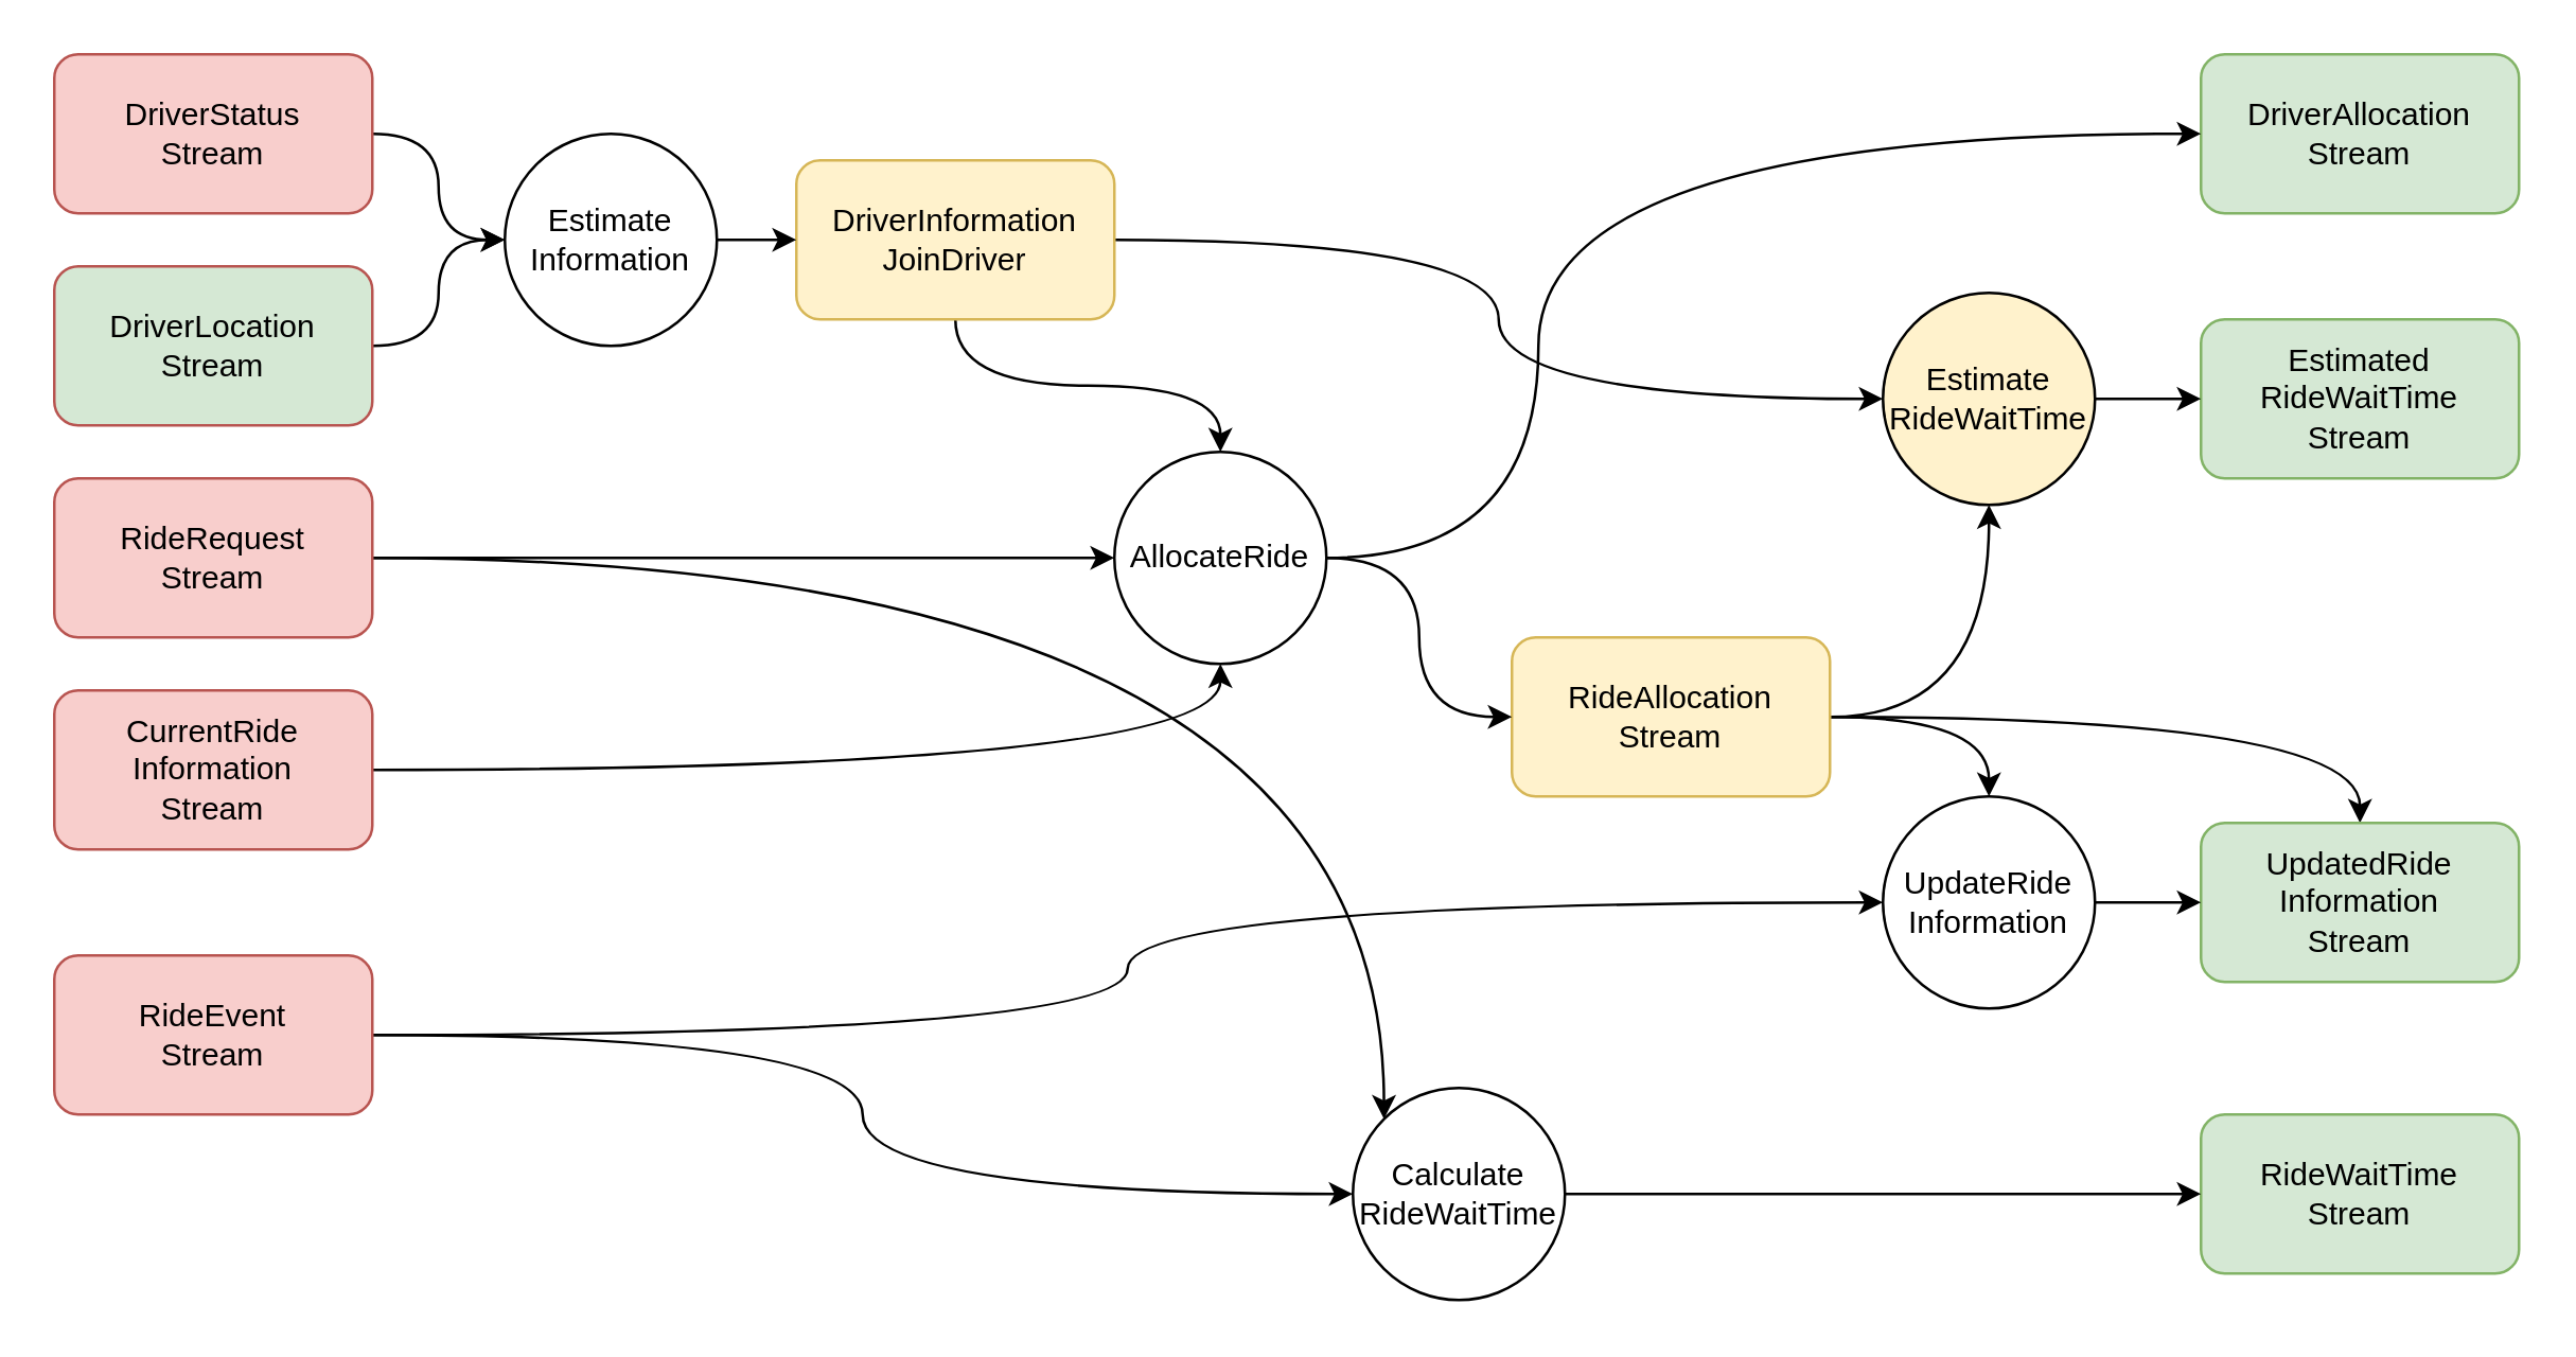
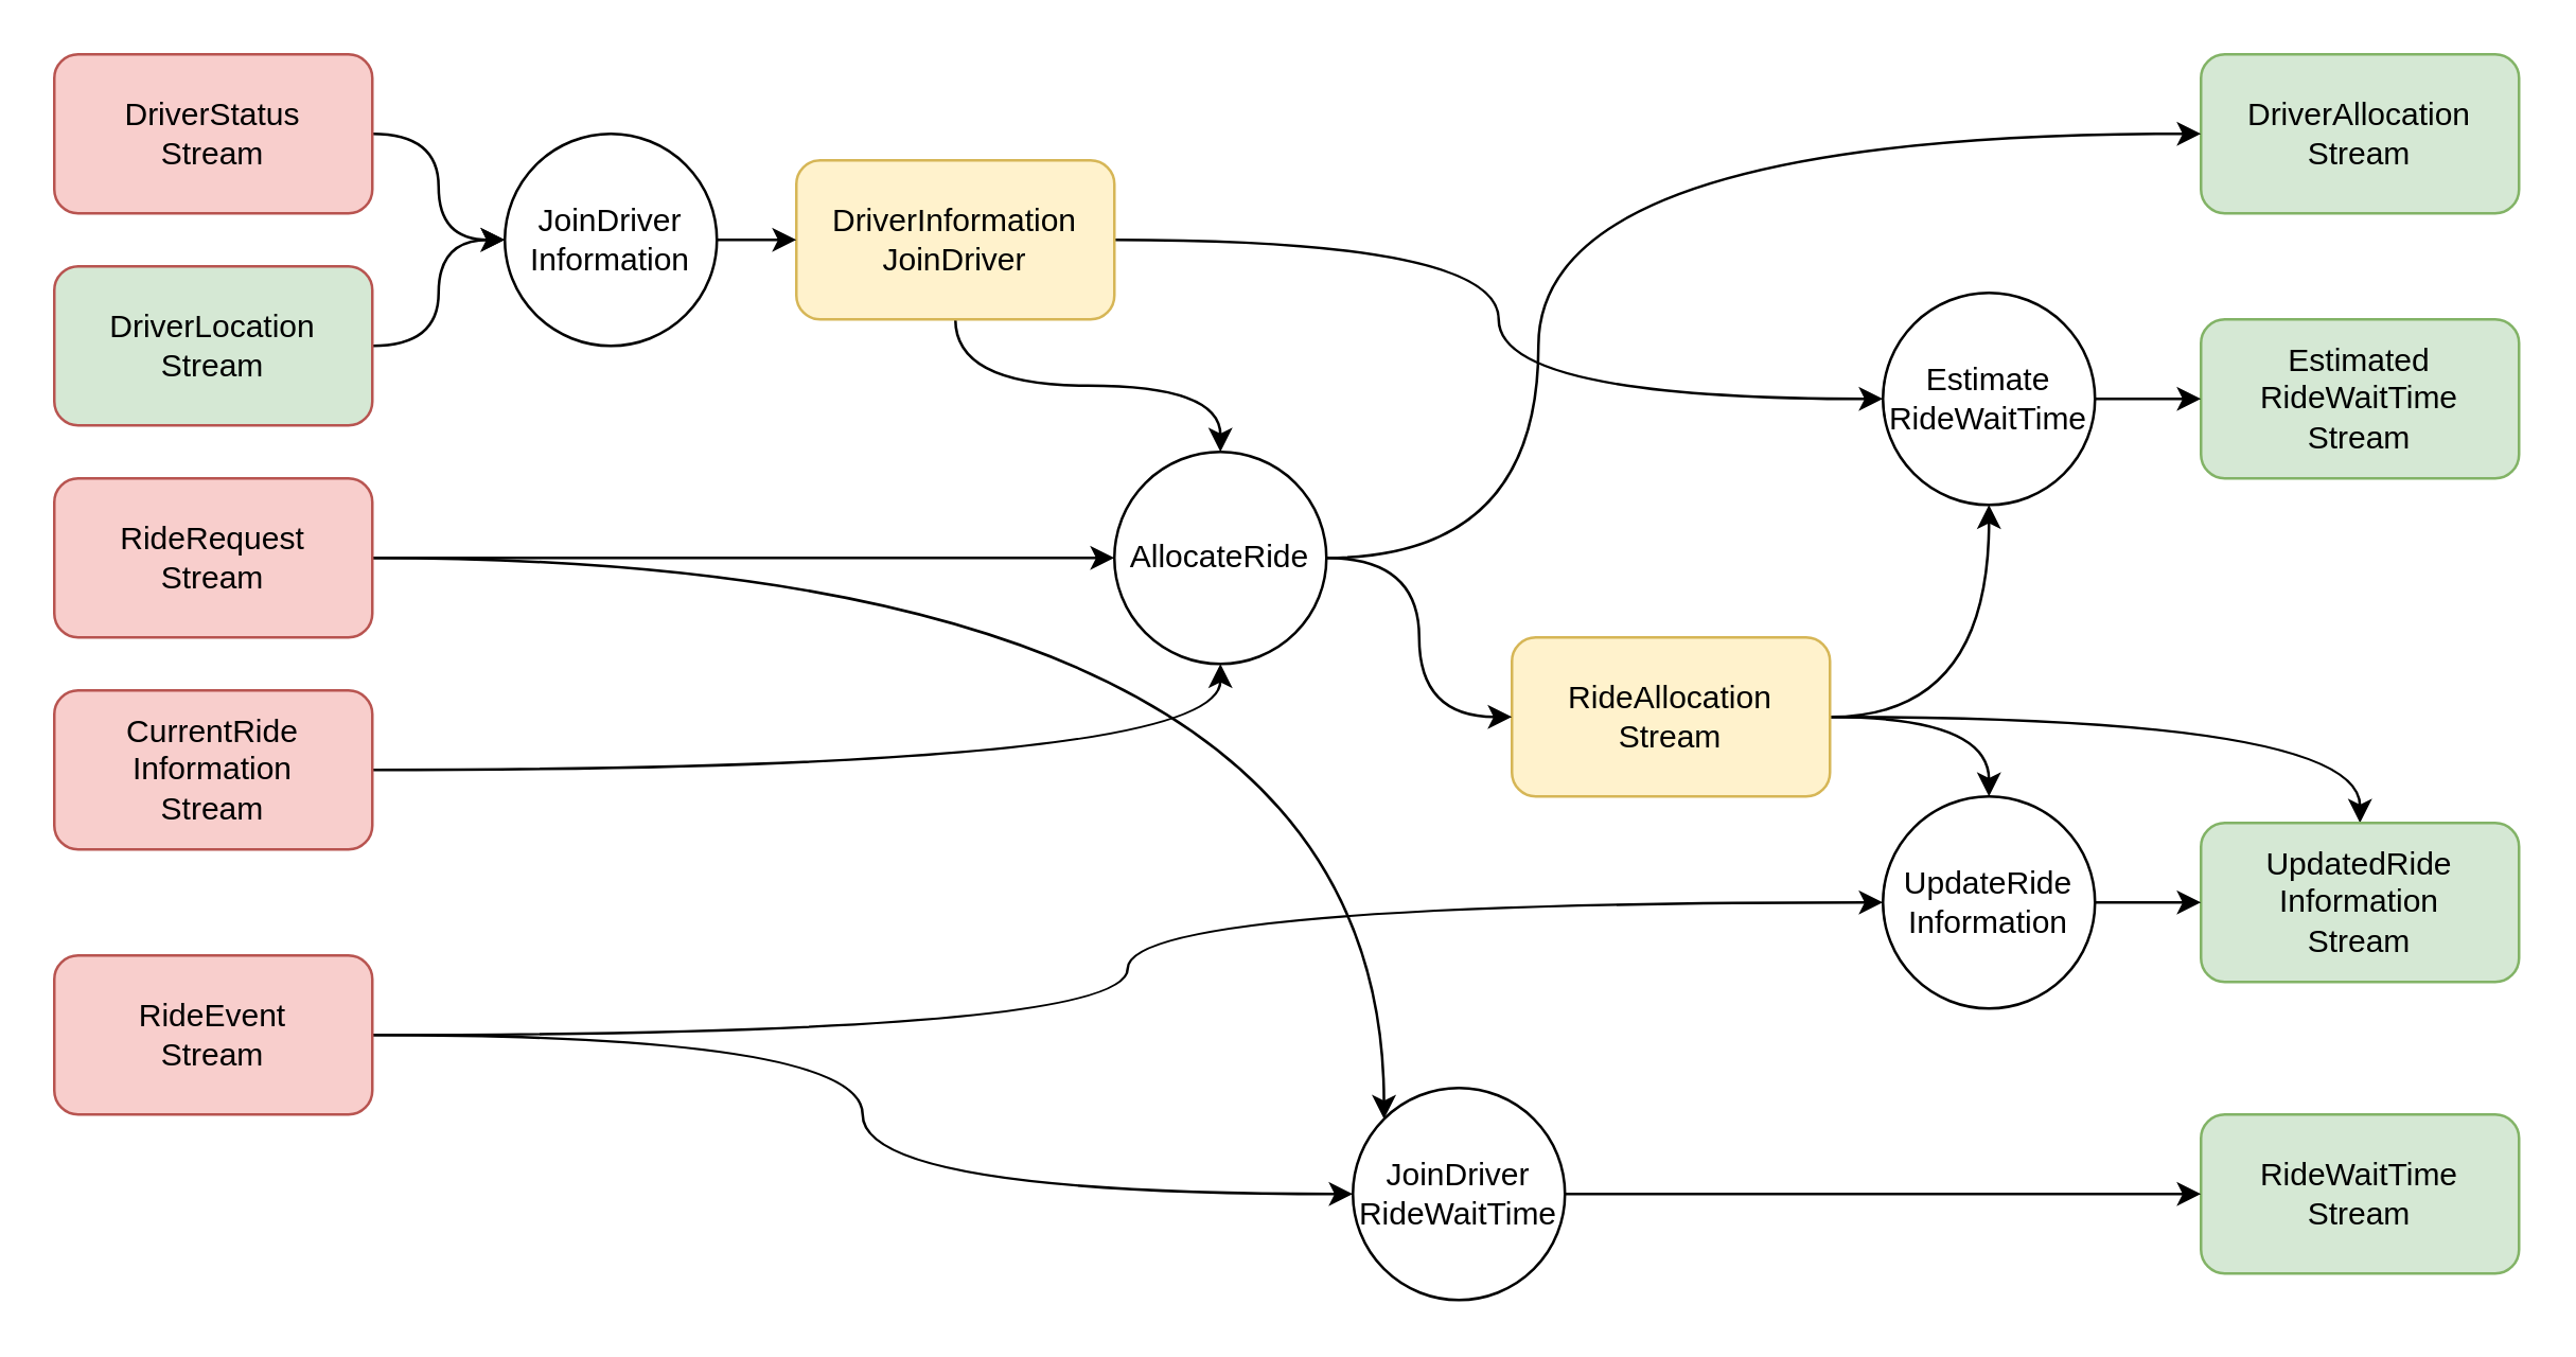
  <mxCell id="0" />
  <mxCell id="1" parent="0" />
  <mxCell id="2" style="edgeStyle=orthogonalEdgeStyle;rounded=0;orthogonalLoop=1;jettySize=auto;html=1;" parent="1" edge="1"><mxGeometry relative="1" as="geometry"><mxPoint x="75" y="30" as="sourcePoint" /></mxGeometry></mxCell>
  <mxCell id="3" style="edgeStyle=orthogonalEdgeStyle;rounded=0;orthogonalLoop=1;jettySize=auto;html=1;curved=1;" parent="1" edge="1"><mxGeometry relative="1" as="geometry"><mxPoint x="210" y="130" as="sourcePoint" /></mxGeometry></mxCell>
  <mxCell id="4" style="edgeStyle=orthogonalEdgeStyle;rounded=0;orthogonalLoop=1;jettySize=auto;html=1;entryX=0;entryY=0.5;entryDx=0;entryDy=0;curved=1;" parent="1" edge="1"><mxGeometry relative="1" as="geometry"><mxPoint x="210" y="130" as="sourcePoint" /></mxGeometry></mxCell>
  <mxCell id="5" style="edgeStyle=orthogonalEdgeStyle;curved=1;rounded=0;orthogonalLoop=1;jettySize=auto;html=1;" parent="1" source="6" target="28" edge="1"><mxGeometry relative="1" as="geometry" /></mxCell>
  <mxCell id="6" value="&lt;div&gt;DriverStatus&lt;/div&gt;&lt;div&gt;Stream&lt;/div&gt;" style="rounded=1;whiteSpace=wrap;html=1;fillColor=#f8cecc;strokeColor=#b85450;" parent="1" vertex="1"><mxGeometry x="20" y="20" width="120" height="60" as="geometry" /></mxCell>
  <mxCell id="7" style="edgeStyle=orthogonalEdgeStyle;curved=1;rounded=0;orthogonalLoop=1;jettySize=auto;html=1;" parent="1" source="8" target="28" edge="1"><mxGeometry relative="1" as="geometry" /></mxCell>
  <mxCell id="8" value="&lt;div&gt;DriverLocation&lt;/div&gt;&lt;div&gt;Stream&lt;br&gt;&lt;/div&gt;" style="rounded=1;whiteSpace=wrap;html=1;fillColor=#d5e8d4;strokeColor=#b85450;" parent="1" vertex="1"><mxGeometry x="20" y="100" width="120" height="60" as="geometry" /></mxCell>
  <mxCell id="9" style="edgeStyle=orthogonalEdgeStyle;curved=1;rounded=0;orthogonalLoop=1;jettySize=auto;html=1;" parent="1" source="11" target="31" edge="1"><mxGeometry relative="1" as="geometry" /></mxCell>
  <mxCell id="10" style="edgeStyle=orthogonalEdgeStyle;curved=1;rounded=0;orthogonalLoop=1;jettySize=auto;html=1;entryX=0;entryY=0;entryDx=0;entryDy=0;" parent="1" source="11" target="33" edge="1"><mxGeometry relative="1" as="geometry" /></mxCell>
  <mxCell id="11" value="&lt;div&gt;RideRequest&lt;/div&gt;&lt;div&gt;Stream&lt;br&gt;&lt;/div&gt;" style="rounded=1;whiteSpace=wrap;html=1;fillColor=#f8cecc;strokeColor=#b85450;" parent="1" vertex="1"><mxGeometry x="20" y="180" width="120" height="60" as="geometry" /></mxCell>
  <mxCell id="12" style="edgeStyle=orthogonalEdgeStyle;curved=1;rounded=0;orthogonalLoop=1;jettySize=auto;html=1;" parent="1" source="13" target="31" edge="1"><mxGeometry relative="1" as="geometry" /></mxCell>
  <mxCell id="13" value="&lt;div&gt;CurrentRide&lt;/div&gt;&lt;div&gt;Information&lt;/div&gt;&lt;div&gt;Stream&lt;br&gt;&lt;/div&gt;" style="rounded=1;whiteSpace=wrap;html=1;fillColor=#f8cecc;strokeColor=#b85450;" parent="1" vertex="1"><mxGeometry x="20" y="260" width="120" height="60" as="geometry" /></mxCell>
  <mxCell id="14" style="edgeStyle=orthogonalEdgeStyle;curved=1;rounded=0;orthogonalLoop=1;jettySize=auto;html=1;entryX=0;entryY=0.5;entryDx=0;entryDy=0;" parent="1" source="16" target="35" edge="1"><mxGeometry relative="1" as="geometry" /></mxCell>
  <mxCell id="15" style="edgeStyle=orthogonalEdgeStyle;curved=1;rounded=0;orthogonalLoop=1;jettySize=auto;html=1;" parent="1" source="16" target="33" edge="1"><mxGeometry relative="1" as="geometry" /></mxCell>
  <mxCell id="16" value="&lt;div&gt;RideEvent&lt;/div&gt;&lt;div&gt;Stream&lt;br&gt;&lt;/div&gt;" style="rounded=1;whiteSpace=wrap;html=1;fillColor=#f8cecc;strokeColor=#b85450;" parent="1" vertex="1"><mxGeometry x="20" y="360" width="120" height="60" as="geometry" /></mxCell>
  <mxCell id="17" style="edgeStyle=orthogonalEdgeStyle;curved=1;rounded=0;orthogonalLoop=1;jettySize=auto;html=1;entryX=0.5;entryY=0;entryDx=0;entryDy=0;" parent="1" source="19" target="31" edge="1"><mxGeometry relative="1" as="geometry" /></mxCell>
  <mxCell id="18" style="edgeStyle=orthogonalEdgeStyle;curved=1;rounded=0;orthogonalLoop=1;jettySize=auto;html=1;" parent="1" source="19" target="38" edge="1"><mxGeometry relative="1" as="geometry" /></mxCell>
  <mxCell id="19" value="&lt;div&gt;DriverInformation&lt;/div&gt;&lt;div&gt;JoinDriver&lt;br&gt;&lt;/div&gt;" style="rounded=1;whiteSpace=wrap;html=1;fillColor=#fff2cc;strokeColor=#d6b656;" parent="1" vertex="1"><mxGeometry x="300" y="60" width="120" height="60" as="geometry" /></mxCell>
  <mxCell id="20" style="edgeStyle=orthogonalEdgeStyle;curved=1;rounded=0;orthogonalLoop=1;jettySize=auto;html=1;entryX=0.5;entryY=0;entryDx=0;entryDy=0;" parent="1" source="23" target="35" edge="1"><mxGeometry relative="1" as="geometry" /></mxCell>
  <mxCell id="21" style="edgeStyle=orthogonalEdgeStyle;curved=1;rounded=0;orthogonalLoop=1;jettySize=auto;html=1;" parent="1" source="23" target="25" edge="1"><mxGeometry relative="1" as="geometry" /></mxCell>
  <mxCell id="22" style="edgeStyle=orthogonalEdgeStyle;curved=1;rounded=0;orthogonalLoop=1;jettySize=auto;html=1;" parent="1" source="23" target="38" edge="1"><mxGeometry relative="1" as="geometry" /></mxCell>
  <mxCell id="23" value="&lt;div&gt;RideAllocation&lt;/div&gt;&lt;div&gt;Stream&lt;br&gt;&lt;/div&gt;" style="rounded=1;whiteSpace=wrap;html=1;fillColor=#fff2cc;strokeColor=#d6b656;" parent="1" vertex="1"><mxGeometry x="570" y="240" width="120" height="60" as="geometry" /></mxCell>
  <mxCell id="24" value="&lt;div&gt;DriverAllocation&lt;/div&gt;&lt;div&gt;Stream&lt;br&gt;&lt;/div&gt;" style="rounded=1;whiteSpace=wrap;html=1;fillColor=#d5e8d4;strokeColor=#82b366;" parent="1" vertex="1"><mxGeometry x="830" y="20" width="120" height="60" as="geometry" /></mxCell>
  <mxCell id="25" value="&lt;div&gt;UpdatedRide&lt;/div&gt;&lt;div&gt;Information&lt;br&gt;&lt;/div&gt;&lt;div&gt;Stream&lt;/div&gt;" style="rounded=1;whiteSpace=wrap;html=1;fillColor=#d5e8d4;strokeColor=#82b366;" parent="1" vertex="1"><mxGeometry x="830" y="310" width="120" height="60" as="geometry" /></mxCell>
  <mxCell id="26" value="&lt;div&gt;RideWaitTime&lt;/div&gt;&lt;div&gt;Stream&lt;br&gt;&lt;/div&gt;" style="rounded=1;whiteSpace=wrap;html=1;fillColor=#d5e8d4;strokeColor=#82b366;" parent="1" vertex="1"><mxGeometry x="830" y="420" width="120" height="60" as="geometry" /></mxCell>
  <mxCell id="27" style="edgeStyle=orthogonalEdgeStyle;curved=1;rounded=0;orthogonalLoop=1;jettySize=auto;html=1;" parent="1" source="28" target="19" edge="1"><mxGeometry relative="1" as="geometry" /></mxCell>
- <mxCell id="28" value="&lt;div&gt;Estimate&lt;/div&gt;&lt;div&gt;Information&lt;br&gt;&lt;/div&gt;" style="ellipse;whiteSpace=wrap;html=1;aspect=fixed;" parent="1" vertex="1"><mxGeometry x="190" y="50" width="80" height="80" as="geometry" /></mxCell>
+ <mxCell id="28" value="&lt;div&gt;JoinDriver&lt;/div&gt;&lt;div&gt;Information&lt;br&gt;&lt;/div&gt;" style="ellipse;whiteSpace=wrap;html=1;aspect=fixed;" parent="1" vertex="1"><mxGeometry x="190" y="50" width="80" height="80" as="geometry" /></mxCell>
  <mxCell id="29" style="edgeStyle=orthogonalEdgeStyle;curved=1;rounded=0;orthogonalLoop=1;jettySize=auto;html=1;entryX=0;entryY=0.5;entryDx=0;entryDy=0;" parent="1" source="31" target="24" edge="1"><mxGeometry relative="1" as="geometry"><Array as="points"><mxPoint x="580" y="210" /><mxPoint x="580" y="50" /></Array></mxGeometry></mxCell>
  <mxCell id="30" style="edgeStyle=orthogonalEdgeStyle;curved=1;rounded=0;orthogonalLoop=1;jettySize=auto;html=1;entryX=0;entryY=0.5;entryDx=0;entryDy=0;" parent="1" source="31" target="23" edge="1"><mxGeometry relative="1" as="geometry" /></mxCell>
  <mxCell id="31" value="AllocateRide" style="ellipse;whiteSpace=wrap;html=1;aspect=fixed;" parent="1" vertex="1"><mxGeometry x="420" y="170" width="80" height="80" as="geometry" /></mxCell>
  <mxCell id="32" style="edgeStyle=orthogonalEdgeStyle;curved=1;rounded=0;orthogonalLoop=1;jettySize=auto;html=1;" parent="1" source="33" target="26" edge="1"><mxGeometry relative="1" as="geometry" /></mxCell>
- <mxCell id="33" value="&lt;div&gt;Calculate&lt;/div&gt;&lt;div&gt;RideWaitTime&lt;/div&gt;" style="ellipse;whiteSpace=wrap;html=1;aspect=fixed;" parent="1" vertex="1"><mxGeometry x="510" y="410" width="80" height="80" as="geometry" /></mxCell>
+ <mxCell id="33" value="&lt;div&gt;JoinDriver&lt;/div&gt;&lt;div&gt;RideWaitTime&lt;/div&gt;" style="ellipse;whiteSpace=wrap;html=1;aspect=fixed;" parent="1" vertex="1"><mxGeometry x="510" y="410" width="80" height="80" as="geometry" /></mxCell>
  <mxCell id="34" style="edgeStyle=orthogonalEdgeStyle;curved=1;rounded=0;orthogonalLoop=1;jettySize=auto;html=1;" parent="1" source="35" target="25" edge="1"><mxGeometry relative="1" as="geometry" /></mxCell>
  <mxCell id="35" value="&lt;div&gt;UpdateRide&lt;/div&gt;&lt;div&gt;Information&lt;br&gt;&lt;/div&gt;" style="ellipse;whiteSpace=wrap;html=1;aspect=fixed;" parent="1" vertex="1"><mxGeometry x="710" y="300" width="80" height="80" as="geometry" /></mxCell>
  <mxCell id="36" value="&lt;div&gt;Estimated&lt;/div&gt;&lt;div&gt;RideWaitTime&lt;/div&gt;&lt;div&gt;Stream&lt;/div&gt;" style="rounded=1;whiteSpace=wrap;html=1;fillColor=#d5e8d4;strokeColor=#82b366;" parent="1" vertex="1"><mxGeometry x="830" y="120" width="120" height="60" as="geometry" /></mxCell>
  <mxCell id="37" style="edgeStyle=orthogonalEdgeStyle;curved=1;rounded=0;orthogonalLoop=1;jettySize=auto;html=1;" parent="1" source="38" target="36" edge="1"><mxGeometry relative="1" as="geometry" /></mxCell>
- <mxCell id="38" value="&lt;div&gt;Estimate&lt;/div&gt;&lt;div&gt;RideWaitTime&lt;br&gt;&lt;/div&gt;" style="ellipse;whiteSpace=wrap;html=1;aspect=fixed;fillColor=#fff2cc;" parent="1" vertex="1"><mxGeometry x="710" y="110" width="80" height="80" as="geometry" /></mxCell>
+ <mxCell id="38" value="&lt;div&gt;Estimate&lt;/div&gt;&lt;div&gt;RideWaitTime&lt;br&gt;&lt;/div&gt;" style="ellipse;whiteSpace=wrap;html=1;aspect=fixed;" parent="1" vertex="1"><mxGeometry x="710" y="110" width="80" height="80" as="geometry" /></mxCell>
